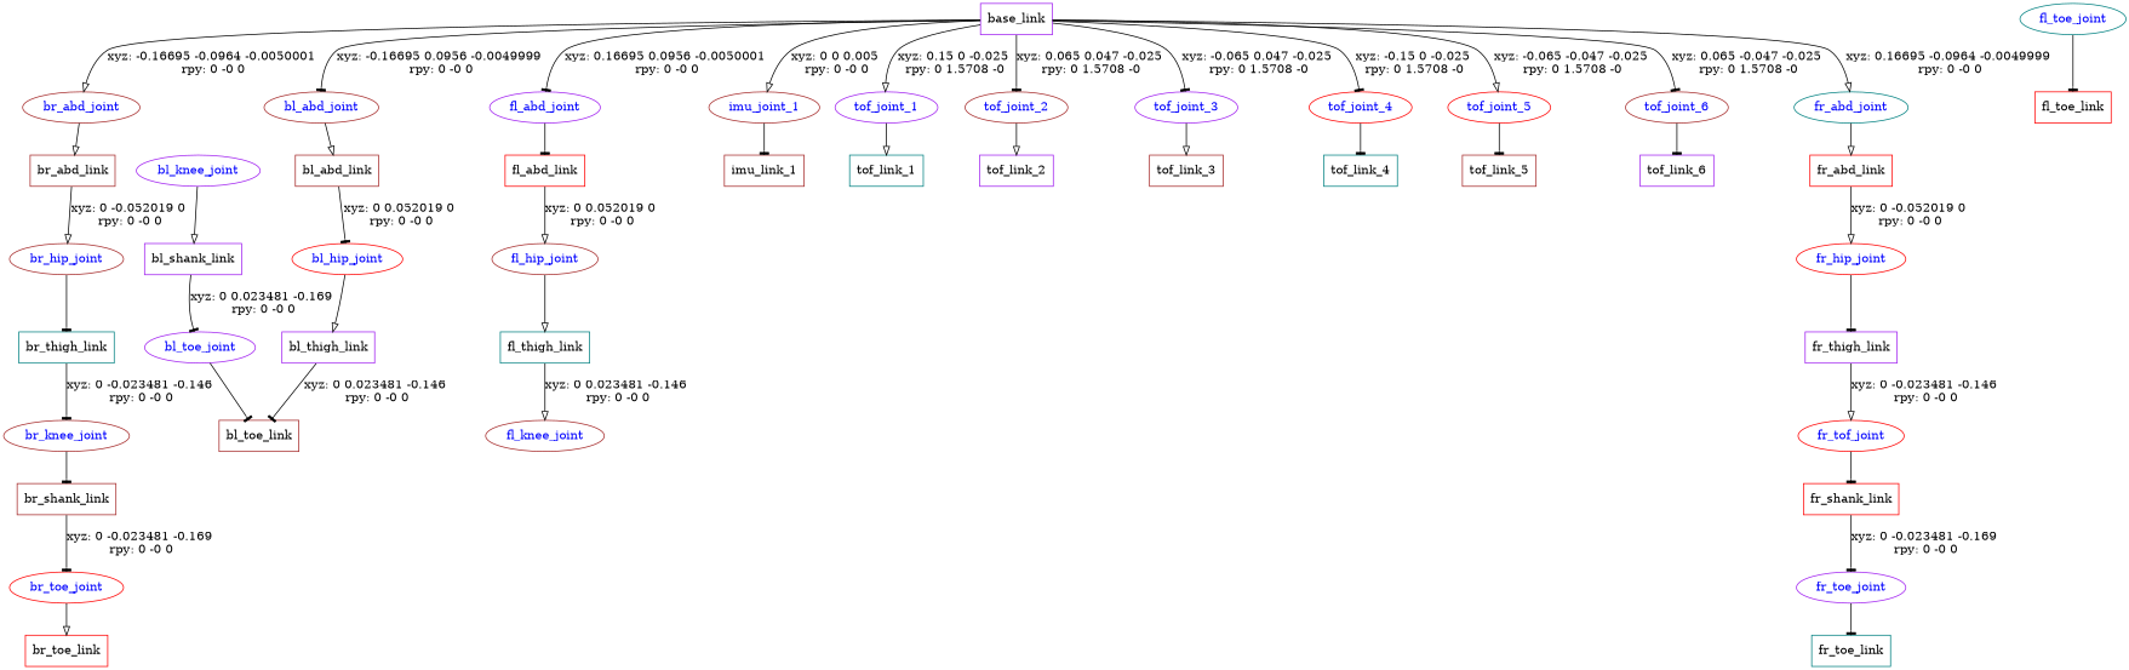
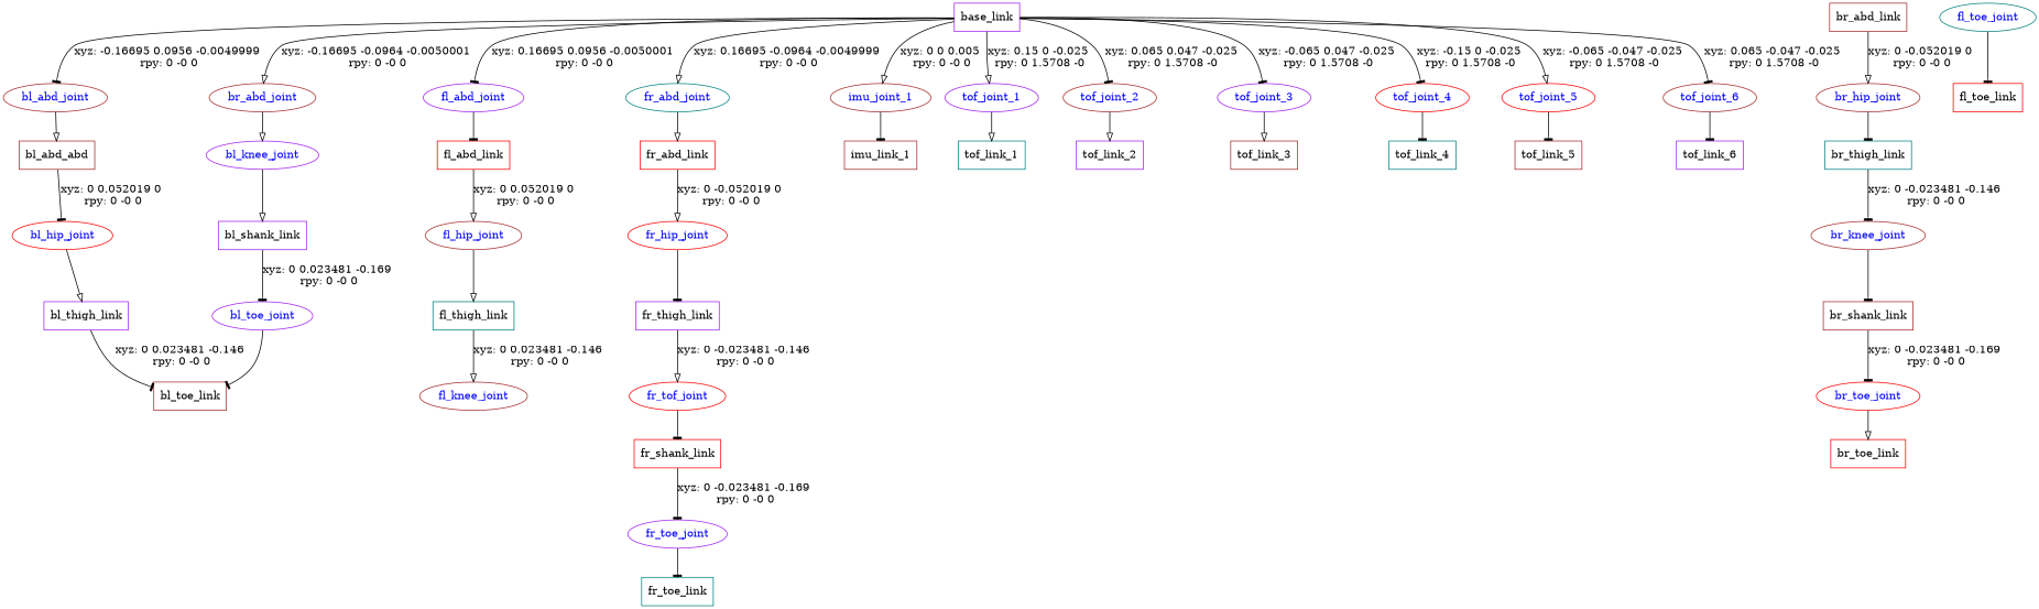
  digraph {
    node [color=brown shape=box]
    edge [arrowhead=tee]
    n1 [color=purple label=base_link]
    bl_abd_joint [fontcolor=blue shape=ellipse]
    br_abd_joint [fontcolor=blue shape=ellipse]
    fl_abd_joint [color=purple fontcolor=blue shape=ellipse]
    fr_abd_joint [color=teal fontcolor=blue shape=ellipse]
    imu_joint_1 [fontcolor=blue shape=ellipse]
    tof_joint_1 [color=purple fontcolor=blue shape=ellipse]
    tof_joint_2 [fontcolor=blue shape=ellipse]
    tof_joint_3 [color=purple fontcolor=blue shape=ellipse]
    tof_joint_4 [color=red fontcolor=blue shape=ellipse]
    tof_joint_5 [color=red fontcolor=blue shape=ellipse]
    tof_joint_6 [fontcolor=blue shape=ellipse]
-   n13 [label=bl_abd_link]
+   n13 [label=bl_abd_abd]
    n14 [label=br_abd_link]
    n15 [color=red label=fl_abd_link]
    n16 [color=red label=fr_abd_link]
    n17 [label=imu_link_1]
    n18 [color=teal label=tof_link_1]
    n19 [color=purple label=tof_link_2]
    n20 [label=tof_link_3]
    n21 [color=teal label=tof_link_4]
    n22 [label=tof_link_5]
    n23 [color=purple label=tof_link_6]
    bl_hip_joint [color=red fontcolor=blue shape=ellipse]
    n25 [color=purple label=bl_thigh_link]
    n26 [label=bl_toe_link]
    bl_knee_joint [color=purple fontcolor=blue shape=ellipse]
    n28 [color=purple label=bl_shank_link]
    bl_toe_joint [color=purple fontcolor=blue shape=ellipse]
    br_hip_joint [fontcolor=blue shape=ellipse]
    n31 [color=teal label=br_thigh_link]
    br_knee_joint [fontcolor=blue shape=ellipse]
    n33 [label=br_shank_link]
    br_toe_joint [color=red fontcolor=blue shape=ellipse]
    n35 [color=red label=br_toe_link]
    fl_hip_joint [fontcolor=blue shape=ellipse]
    n37 [color=teal label=fl_thigh_link]
    fl_knee_joint [fontcolor=blue shape=ellipse]
    fl_toe_joint [color=teal fontcolor=blue shape=ellipse]
    n40 [color=red label=fl_toe_link]
    fr_hip_joint [color=red fontcolor=blue shape=ellipse]
    n42 [color=purple label=fr_thigh_link]
    n43 [color=red fontcolor=blue label=fr_tof_joint shape=ellipse]
    n44 [color=red label=fr_shank_link]
    fr_toe_joint [color=purple fontcolor=blue shape=ellipse]
    n46 [color=teal label=fr_toe_link]
    n1 -> bl_abd_joint [label="xyz: -0.16695 0.0956 -0.0049999 \nrpy: 0 -0 0"]
    n1 -> br_abd_joint [arrowhead=onormal label="xyz: -0.16695 -0.0964 -0.0050001 \nrpy: 0 -0 0"]
    n1 -> fl_abd_joint [label="xyz: 0.16695 0.0956 -0.0050001 \nrpy: 0 -0 0"]
    n1 -> fr_abd_joint [arrowhead=onormal label="xyz: 0.16695 -0.0964 -0.0049999 \nrpy: 0 -0 0"]
    n1 -> imu_joint_1 [arrowhead=onormal label="xyz: 0 0 0.005 \nrpy: 0 -0 0"]
    n1 -> tof_joint_1 [arrowhead=onormal label="xyz: 0.15 0 -0.025 \nrpy: 0 1.5708 -0"]
    n1 -> tof_joint_2 [label="xyz: 0.065 0.047 -0.025 \nrpy: 0 1.5708 -0"]
    n1 -> tof_joint_3 [label="xyz: -0.065 0.047 -0.025 \nrpy: 0 1.5708 -0"]
    n1 -> tof_joint_4 [label="xyz: -0.15 0 -0.025 \nrpy: 0 1.5708 -0"]
    n1 -> tof_joint_5 [arrowhead=onormal label="xyz: -0.065 -0.047 -0.025 \nrpy: 0 1.5708 -0"]
    n1 -> tof_joint_6 [label="xyz: 0.065 -0.047 -0.025 \nrpy: 0 1.5708 -0"]
    bl_abd_joint -> n13 [arrowhead=onormal]
-   br_abd_joint -> n14 [arrowhead=onormal]
+   br_abd_joint -> bl_knee_joint [arrowhead=onormal]
    fl_abd_joint -> n15
    fr_abd_joint -> n16 [arrowhead=onormal]
    imu_joint_1 -> n17
    tof_joint_1 -> n18 [arrowhead=onormal]
    tof_joint_2 -> n19 [arrowhead=onormal]
    tof_joint_3 -> n20 [arrowhead=onormal]
    tof_joint_4 -> n21
    tof_joint_5 -> n22
    tof_joint_6 -> n23
    n13 -> bl_hip_joint [label="xyz: 0 0.052019 0 \nrpy: 0 -0 0"]
    n14 -> br_hip_joint [arrowhead=onormal label="xyz: 0 -0.052019 0 \nrpy: 0 -0 0"]
    n15 -> fl_hip_joint [arrowhead=onormal label="xyz: 0 0.052019 0 \nrpy: 0 -0 0"]
    n16 -> fr_hip_joint [arrowhead=onormal label="xyz: 0 -0.052019 0 \nrpy: 0 -0 0"]
    bl_hip_joint -> n25 [arrowhead=onormal]
    n25 -> n26 [label="xyz: 0 0.023481 -0.146 \nrpy: 0 -0 0"]
    bl_knee_joint -> n28 [arrowhead=onormal]
    n28 -> bl_toe_joint [label="xyz: 0 0.023481 -0.169 \nrpy: 0 -0 0"]
    bl_toe_joint -> n26
    br_hip_joint -> n31
    n31 -> br_knee_joint [label="xyz: 0 -0.023481 -0.146 \nrpy: 0 -0 0"]
    br_knee_joint -> n33
    n33 -> br_toe_joint [label="xyz: 0 -0.023481 -0.169 \nrpy: 0 -0 0"]
    br_toe_joint -> n35 [arrowhead=onormal]
    fl_hip_joint -> n37 [arrowhead=onormal]
    n37 -> fl_knee_joint [arrowhead=onormal label="xyz: 0 0.023481 -0.146 \nrpy: 0 -0 0"]
    fl_toe_joint -> n40
    fr_hip_joint -> n42
    n42 -> n43 [arrowhead=onormal label="xyz: 0 -0.023481 -0.146 \nrpy: 0 -0 0"]
    n43 -> n44
    n44 -> fr_toe_joint [label="xyz: 0 -0.023481 -0.169 \nrpy: 0 -0 0"]
    fr_toe_joint -> n46
  }
